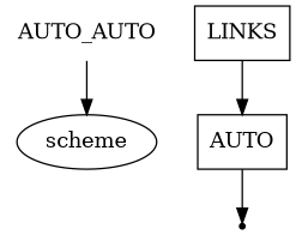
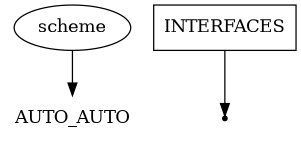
  digraph {
    node [shape=box]
    n1 [label=AUTO_AUTO shape=plaintext]
    n2 [label=scheme shape=oval]
-   n3 [label=LINKS]
-   n4 [label=AUTO]
+   n4 [label=INTERFACES]
    end [shape=point]
-   n1 -> n2
-   n3 -> n4
+   n2 -> n1
    n4 -> end
  }
